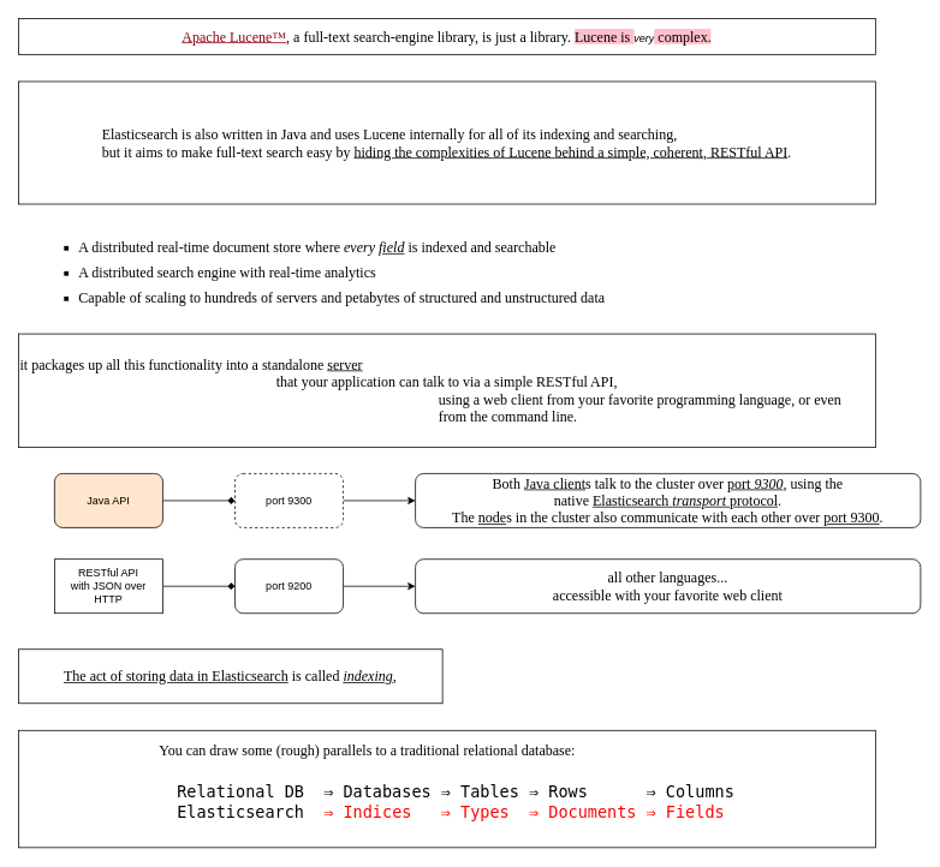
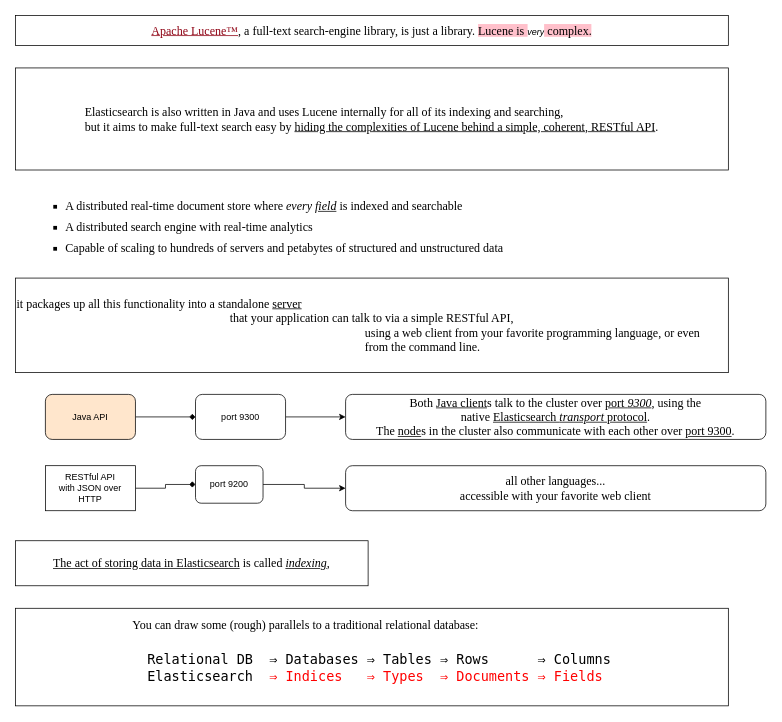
  <mxCell id="0" />
  <mxCell id="1" parent="0" />
  <mxCell id="2" value="&lt;div style=&quot;text-align: left&quot;&gt;&lt;a href=&quot;https://lucene.apache.org/core/&quot; class=&quot;calibre4&quot; style=&quot;background: transparent ; border-style: none ; border-width: 0px ; color: rgb(142 , 0 , 18) ; font-size: 16px ; margin: 0px ; outline: 0px ; padding: 0px ; vertical-align: baseline ; font-family: serif , &amp;#34;dejavuserif&amp;#34;&quot;&gt;Apache Lucene™&lt;/a&gt;&lt;span style=&quot;font-family: serif , &amp;#34;dejavuserif&amp;#34; ; font-size: 16px&quot;&gt;, a full-text search-engine library,&amp;nbsp;&lt;/span&gt;&lt;span style=&quot;font-family: serif , &amp;#34;dejavuserif&amp;#34; ; font-size: 16px&quot;&gt;is just a library.&amp;nbsp;&lt;/span&gt;&lt;span style=&quot;font-family: serif , &amp;#34;dejavuserif&amp;#34; ; font-size: 16px ; background-color: pink&quot;&gt;Lucene is&amp;nbsp;&lt;/span&gt;&lt;em class=&quot;calibre6&quot; style=&quot;font-family: inherit ; font-size: 1em ; background: transparent ; border-style: none ; border-width: 0px ; margin: 0px ; outline: 0px ; padding: 0px ; vertical-align: baseline&quot;&gt;very&lt;/em&gt;&lt;span style=&quot;font-family: serif , &amp;#34;dejavuserif&amp;#34; ; font-size: 16px ; background-color: pink&quot;&gt;&amp;nbsp;complex.&lt;/span&gt;&lt;/div&gt;" style="rounded=0;whiteSpace=wrap;html=1;" vertex="1" parent="1"><mxGeometry x="20" y="20" width="950" height="40" as="geometry" /></mxCell>
  <mxCell id="3" value="&lt;div&gt;&lt;div style=&quot;text-align: left&quot;&gt;&lt;span style=&quot;font-family: serif , &amp;#34;dejavuserif&amp;#34; ; font-size: 16px&quot;&gt;Elasticsearch is also written in Java&lt;/span&gt;&lt;a id=&quot;calibre_link-1498&quot; class=&quot;calibre4&quot; style=&quot;background: transparent ; border-style: none ; border-width: 0px ; color: rgb(142 , 0 , 18) ; font-size: 16px ; margin: 0px ; outline: 0px ; padding: 0px ; vertical-align: baseline ; font-family: serif , &amp;#34;dejavuserif&amp;#34;&quot;&gt;&lt;/a&gt;&lt;span style=&quot;font-family: serif , &amp;#34;dejavuserif&amp;#34; ; font-size: 16px&quot;&gt;&amp;nbsp;and uses Lucene internally for all of its indexing and searching,&lt;/span&gt;&lt;/div&gt;&lt;span style=&quot;font-family: serif , &amp;#34;dejavuserif&amp;#34; ; font-size: 16px&quot;&gt;&lt;div style=&quot;text-align: left&quot;&gt;&lt;span&gt;but it aims to make full-text search easy by&amp;nbsp;&lt;/span&gt;&lt;u&gt;hiding the complexities of Lucene behind a simple, coherent, RESTful API&lt;/u&gt;&lt;span&gt;.&lt;/span&gt;&lt;/div&gt;&lt;/span&gt;&lt;/div&gt;" style="rounded=0;whiteSpace=wrap;html=1;" vertex="1" parent="1"><mxGeometry x="20" y="90" width="950" height="136" as="geometry" /></mxCell>
  <mxCell id="4" value="&lt;ul class=&quot;stafflist&quot; style=&quot;background: transparent; border-style: none; border-width: 0px; display: block; font-size: 16px; list-style-type: square; margin: 8px 0px 8px 5px; outline: 0px; padding: 0px 0px 0px 20px; vertical-align: baseline; color: rgb(0, 0, 0); font-family: serif, dejavuserif; font-style: normal; font-weight: 400; letter-spacing: normal; text-align: left; text-indent: 0px; text-transform: none; word-spacing: 0px;&quot;&gt;&lt;li class=&quot;calibre5&quot; style=&quot;background: transparent ; border-style: none ; border-width: 0px ; display: list-item ; font-size: 1em ; margin: 0px 0px 0.25em ; outline: 0px ; padding: 0px ; text-align: left ; vertical-align: baseline&quot;&gt;&lt;p class=&quot;author&quot; style=&quot;background: transparent ; border-style: none ; border-width: 0px ; display: block ; font-size: 1em ; line-height: 20px ; margin: 8px 0px 0px ; outline: 0px ; padding: 0px ; text-align: left ; vertical-align: baseline&quot;&gt;A distributed real-time document store where&lt;span&gt;&amp;nbsp;&lt;/span&gt;&lt;em class=&quot;calibre6&quot; style=&quot;background: transparent ; border-style: none ; border-width: 0px ; font-family: inherit ; font-size: 1em ; font-style: italic ; margin: 0px ; outline: 0px ; padding: 0px ; vertical-align: baseline&quot;&gt;every&lt;span&gt;&amp;nbsp;&lt;/span&gt;&lt;u&gt;field&lt;/u&gt;&lt;/em&gt;&lt;span&gt;&amp;nbsp;&lt;/span&gt;is indexed and searchable&lt;/p&gt;&lt;/li&gt;&lt;li class=&quot;calibre5&quot; style=&quot;background: transparent ; border-style: none ; border-width: 0px ; display: list-item ; font-size: 1em ; margin: 0px 0px 0.25em ; outline: 0px ; padding: 0px ; text-align: left ; vertical-align: baseline&quot;&gt;&lt;p class=&quot;author&quot; style=&quot;background: transparent ; border-style: none ; border-width: 0px ; display: block ; font-size: 1em ; line-height: 20px ; margin: 8px 0px 0px ; outline: 0px ; padding: 0px ; text-align: left ; vertical-align: baseline&quot;&gt;A distributed search engine with real-time analytics&lt;/p&gt;&lt;/li&gt;&lt;li class=&quot;calibre5&quot; style=&quot;background: transparent ; border-style: none ; border-width: 0px ; display: list-item ; font-size: 1em ; margin: 0px 0px 0.25em ; outline: 0px ; padding: 0px ; text-align: left ; vertical-align: baseline&quot;&gt;&lt;p class=&quot;author&quot; style=&quot;background: transparent ; border-style: none ; border-width: 0px ; display: block ; font-size: 1em ; line-height: 20px ; margin: 8px 0px 0px ; outline: 0px ; padding: 0px ; text-align: left ; vertical-align: baseline&quot;&gt;Capable of scaling to hundreds of servers and petabytes of structured and unstructured data&lt;/p&gt;&lt;/li&gt;&lt;/ul&gt;" style="text;whiteSpace=wrap;html=1;" vertex="1" parent="1"><mxGeometry x="60" y="250" width="760" height="96" as="geometry" /></mxCell>
  <mxCell id="5" value="&lt;span style=&quot;font-family: serif , &amp;#34;dejavuserif&amp;#34; ; font-size: 16px&quot;&gt;it packages up all this functionality into a standalone&amp;nbsp;&lt;/span&gt;&lt;u style=&quot;font-family: serif , &amp;#34;dejavuserif&amp;#34; ; font-size: 16px&quot;&gt;server&lt;/u&gt;&lt;br style=&quot;font-family: serif , &amp;#34;dejavuserif&amp;#34; ; font-size: 16px&quot;&gt;&lt;span style=&quot;font-family: serif , &amp;#34;dejavuserif&amp;#34; ; font-size: 16px&quot;&gt;&amp;nbsp; &amp;nbsp; &amp;nbsp; &amp;nbsp; &amp;nbsp; &amp;nbsp; &amp;nbsp; &amp;nbsp; &amp;nbsp; &amp;nbsp; &amp;nbsp; &amp;nbsp; &amp;nbsp; &amp;nbsp; &amp;nbsp; &amp;nbsp; &amp;nbsp; &amp;nbsp; &amp;nbsp; &amp;nbsp; &amp;nbsp; &amp;nbsp; &amp;nbsp; &amp;nbsp; &amp;nbsp; &amp;nbsp; &amp;nbsp; &amp;nbsp; &amp;nbsp; &amp;nbsp; &amp;nbsp; &amp;nbsp; &amp;nbsp; &amp;nbsp; &amp;nbsp; &amp;nbsp;that your application can talk to via a simple RESTful API,&amp;nbsp;&lt;br&gt;&amp;nbsp; &amp;nbsp; &amp;nbsp; &amp;nbsp; &amp;nbsp; &amp;nbsp; &amp;nbsp; &amp;nbsp; &amp;nbsp; &amp;nbsp; &amp;nbsp; &amp;nbsp; &amp;nbsp; &amp;nbsp; &amp;nbsp; &amp;nbsp; &amp;nbsp; &amp;nbsp; &amp;nbsp; &amp;nbsp; &amp;nbsp; &amp;nbsp; &amp;nbsp; &amp;nbsp; &amp;nbsp; &amp;nbsp; &amp;nbsp; &amp;nbsp; &amp;nbsp; &amp;nbsp; &amp;nbsp; &amp;nbsp; &amp;nbsp; &amp;nbsp; &amp;nbsp; &amp;nbsp; &amp;nbsp; &amp;nbsp; &amp;nbsp; &amp;nbsp; &amp;nbsp; &amp;nbsp; &amp;nbsp; &amp;nbsp; &amp;nbsp; &amp;nbsp; &amp;nbsp; &amp;nbsp; &amp;nbsp; &amp;nbsp; &amp;nbsp; &amp;nbsp; &amp;nbsp; &amp;nbsp; &amp;nbsp; &amp;nbsp; &amp;nbsp; &amp;nbsp; using a web client from your favorite programming language, or even&lt;br&gt;&amp;nbsp; &amp;nbsp; &amp;nbsp; &amp;nbsp; &amp;nbsp; &amp;nbsp; &amp;nbsp; &amp;nbsp; &amp;nbsp; &amp;nbsp; &amp;nbsp; &amp;nbsp; &amp;nbsp; &amp;nbsp; &amp;nbsp; &amp;nbsp; &amp;nbsp; &amp;nbsp; &amp;nbsp; &amp;nbsp; &amp;nbsp; &amp;nbsp; &amp;nbsp; &amp;nbsp; &amp;nbsp; &amp;nbsp; &amp;nbsp; &amp;nbsp; &amp;nbsp; &amp;nbsp; &amp;nbsp; &amp;nbsp; &amp;nbsp; &amp;nbsp; &amp;nbsp; &amp;nbsp; &amp;nbsp; &amp;nbsp; &amp;nbsp; &amp;nbsp; &amp;nbsp; &amp;nbsp; &amp;nbsp; &amp;nbsp; &amp;nbsp; &amp;nbsp; &amp;nbsp; &amp;nbsp; &amp;nbsp; &amp;nbsp; &amp;nbsp; &amp;nbsp; &amp;nbsp; &amp;nbsp; &amp;nbsp; &amp;nbsp; &amp;nbsp; &amp;nbsp;&amp;nbsp;from the command line.&lt;/span&gt;" style="rounded=0;whiteSpace=wrap;html=1;align=left;" vertex="1" parent="1"><mxGeometry x="20" y="370" width="950" height="126" as="geometry" /></mxCell>
  <mxCell id="6" value="" style="edgeStyle=orthogonalEdgeStyle;rounded=0;orthogonalLoop=1;jettySize=auto;html=1;endArrow=diamond;" edge="1" parent="1" source="7" target="9"><mxGeometry relative="1" as="geometry" /></mxCell>
  <mxCell id="7" value="Java API" style="rounded=1;whiteSpace=wrap;html=1;fillColor=#ffe6cc;" vertex="1" parent="1"><mxGeometry x="60" y="525" width="120" height="60" as="geometry" /></mxCell>
  <mxCell id="8" value="" style="edgeStyle=orthogonalEdgeStyle;rounded=0;orthogonalLoop=1;jettySize=auto;html=1;" edge="1" parent="1" source="9" target="10"><mxGeometry relative="1" as="geometry" /></mxCell>
- <mxCell id="9" value="port 9300" style="whiteSpace=wrap;html=1;rounded=1;dashed=1;" vertex="1" parent="1"><mxGeometry x="260" y="525" width="120" height="60" as="geometry" /></mxCell>
+ <mxCell id="9" value="port 9300" style="whiteSpace=wrap;html=1;rounded=1;" vertex="1" parent="1"><mxGeometry x="260" y="525" width="120" height="60" as="geometry" /></mxCell>
  <mxCell id="10" value="&lt;span style=&quot;font-family: serif , &amp;#34;dejavuserif&amp;#34; ; font-size: 16px ; text-align: left&quot;&gt;Both&amp;nbsp;&lt;/span&gt;&lt;u style=&quot;font-family: serif , &amp;#34;dejavuserif&amp;#34; ; font-size: 16px ; text-align: left&quot;&gt;Java client&lt;/u&gt;&lt;span style=&quot;font-family: serif , &amp;#34;dejavuserif&amp;#34; ; font-size: 16px ; text-align: left&quot;&gt;s talk to the cluster over&amp;nbsp;&lt;/span&gt;&lt;u style=&quot;font-family: serif , &amp;#34;dejavuserif&amp;#34; ; font-size: 16px ; text-align: left&quot;&gt;port&amp;nbsp;&lt;em class=&quot;calibre6&quot; style=&quot;background: transparent ; border-style: none ; border-width: 0px ; font-family: inherit ; font-size: 1em ; margin: 0px ; outline: 0px ; padding: 0px ; vertical-align: baseline&quot;&gt;9300&lt;/em&gt;&lt;/u&gt;&lt;span style=&quot;font-family: serif , &amp;#34;dejavuserif&amp;#34; ; font-size: 16px ; text-align: left&quot;&gt;, using&lt;/span&gt;&lt;a id=&quot;calibre_link-1522&quot; class=&quot;calibre4&quot; style=&quot;background: transparent ; border-style: none ; border-width: 0px ; color: rgb(142 , 0 , 18) ; font-size: 16px ; margin: 0px ; outline: 0px ; padding: 0px ; vertical-align: baseline ; font-family: serif , &amp;#34;dejavuserif&amp;#34; ; text-align: left&quot;&gt;&lt;/a&gt;&lt;span style=&quot;font-family: serif , &amp;#34;dejavuserif&amp;#34; ; font-size: 16px ; text-align: left&quot;&gt;&amp;nbsp;the native&amp;nbsp;&lt;/span&gt;&lt;u style=&quot;font-family: serif , &amp;#34;dejavuserif&amp;#34; ; font-size: 16px ; text-align: left&quot;&gt;Elasticsearch&amp;nbsp;&lt;em class=&quot;calibre6&quot; style=&quot;background: transparent ; border-style: none ; border-width: 0px ; font-family: inherit ; font-size: 1em ; margin: 0px ; outline: 0px ; padding: 0px ; vertical-align: baseline&quot;&gt;transport&lt;/em&gt;&amp;nbsp;protocol&lt;/u&gt;&lt;span style=&quot;font-family: serif , &amp;#34;dejavuserif&amp;#34; ; font-size: 16px ; text-align: left&quot;&gt;.&lt;/span&gt;&lt;br style=&quot;font-family: serif , &amp;#34;dejavuserif&amp;#34; ; font-size: 16px ; text-align: left&quot;&gt;&lt;span style=&quot;font-family: serif , &amp;#34;dejavuserif&amp;#34; ; font-size: 16px ; text-align: left&quot;&gt;The&amp;nbsp;&lt;/span&gt;&lt;u style=&quot;font-family: serif , &amp;#34;dejavuserif&amp;#34; ; font-size: 16px ; text-align: left&quot;&gt;node&lt;/u&gt;&lt;span style=&quot;font-family: serif , &amp;#34;dejavuserif&amp;#34; ; font-size: 16px ; text-align: left&quot;&gt;s in the cluster also communicate with each other over&amp;nbsp;&lt;/span&gt;&lt;u style=&quot;font-family: serif , &amp;#34;dejavuserif&amp;#34; ; font-size: 16px ; text-align: left&quot;&gt;port 9300&lt;/u&gt;&lt;span style=&quot;font-family: serif , &amp;#34;dejavuserif&amp;#34; ; font-size: 16px ; text-align: left&quot;&gt;.&lt;/span&gt;" style="whiteSpace=wrap;html=1;rounded=1;" vertex="1" parent="1"><mxGeometry x="460" y="525" width="560" height="60" as="geometry" /></mxCell>
  <mxCell id="11" value="" style="edgeStyle=orthogonalEdgeStyle;rounded=0;orthogonalLoop=1;jettySize=auto;html=1;endArrow=diamond;" edge="1" parent="1" source="12" target="14"><mxGeometry relative="1" as="geometry" /></mxCell>
  <mxCell id="12" value="RESTful API&lt;br&gt;with JSON over HTTP" style="whiteSpace=wrap;html=1;rounded=0;" vertex="1" parent="1"><mxGeometry x="60" y="620" width="120" height="60" as="geometry" /></mxCell>
  <mxCell id="13" value="" style="edgeStyle=orthogonalEdgeStyle;rounded=0;orthogonalLoop=1;jettySize=auto;html=1;" edge="1" parent="1" source="14" target="15"><mxGeometry relative="1" as="geometry" /></mxCell>
- <mxCell id="14" value="port 9200" style="rounded=1;whiteSpace=wrap;html=1;" vertex="1" parent="1"><mxGeometry x="260" y="620" width="120" height="60" as="geometry" /></mxCell>
+ <mxCell id="14" value="port 9200" style="rounded=1;whiteSpace=wrap;html=1;" vertex="1" parent="1"><mxGeometry x="260" y="620" width="90" height="50" as="geometry" /></mxCell>
  <mxCell id="15" value="&lt;span style=&quot;text-align: left&quot;&gt;&lt;font face=&quot;serif, dejavuserif&quot;&gt;&lt;span style=&quot;font-size: 16px&quot;&gt;all other languages...&lt;/span&gt;&lt;/font&gt;&lt;br&gt;&lt;font face=&quot;serif, dejavuserif&quot;&gt;&lt;span style=&quot;font-size: 16px&quot;&gt;accessible with your favorite web client&lt;/span&gt;&lt;/font&gt;&lt;br&gt;&lt;/span&gt;" style="rounded=1;whiteSpace=wrap;html=1;" vertex="1" parent="1"><mxGeometry x="460" y="620" width="560" height="60" as="geometry" /></mxCell>
  <mxCell id="16" value="&lt;u style=&quot;font-family: serif , &amp;#34;dejavuserif&amp;#34; ; font-size: 16px ; text-align: left&quot;&gt;The act of storing data in Elasticsearch&lt;/u&gt;&lt;span style=&quot;font-family: serif , &amp;#34;dejavuserif&amp;#34; ; font-size: 16px ; text-align: left&quot;&gt;&amp;nbsp;is called&amp;nbsp;&lt;/span&gt;&lt;em class=&quot;calibre6&quot; style=&quot;background: transparent ; border-style: none ; border-width: 0px ; font-family: serif , &amp;#34;dejavuserif&amp;#34; ; font-size: 16px ; margin: 0px ; outline: 0px ; padding: 0px ; vertical-align: baseline ; text-align: left&quot;&gt;&lt;u&gt;indexing&lt;/u&gt;&lt;/em&gt;&lt;span style=&quot;font-family: serif , &amp;#34;dejavuserif&amp;#34; ; font-size: 16px ; text-align: left&quot;&gt;,&lt;/span&gt;" style="rounded=0;whiteSpace=wrap;html=1;" vertex="1" parent="1"><mxGeometry x="20" y="720" width="470" height="60" as="geometry" /></mxCell>
  <mxCell id="17" value="&lt;p class=&quot;author&quot; style=&quot;background: transparent ; border-style: none ; border-width: 0px ; font-size: 16px ; line-height: 20px ; margin: 8px 0px 0px ; outline: 0px ; padding: 0px ; text-align: left ; vertical-align: baseline ; font-family: serif , &amp;#34;dejavuserif&amp;#34;&quot;&gt;You can draw some (rough) parallels to a traditional relational database:&lt;br&gt;&lt;/p&gt;&lt;pre class=&quot;calibre20&quot; style=&quot;background: transparent ; border-style: none ; border-width: 0px ; font-family: &amp;#34;ubuntu mono&amp;#34; , monospace ; margin-top: 25px ; margin-bottom: 25px ; margin-left: 20px ; outline: 0px ; padding: 0px ; vertical-align: baseline ; text-align: left&quot;&gt;&lt;font style=&quot;font-size: 18px&quot;&gt;Relational DB  ⇒ Databases ⇒ Tables ⇒ Rows      ⇒ Columns&lt;br&gt;Elasticsearch  &lt;font color=&quot;#ff0000&quot;&gt;⇒ Indices   ⇒ Types  ⇒ Documents ⇒ Fields&lt;/font&gt;&lt;/font&gt;&lt;/pre&gt;" style="rounded=0;whiteSpace=wrap;html=1;" vertex="1" parent="1"><mxGeometry x="20" y="810" width="950" height="130" as="geometry" /></mxCell>
